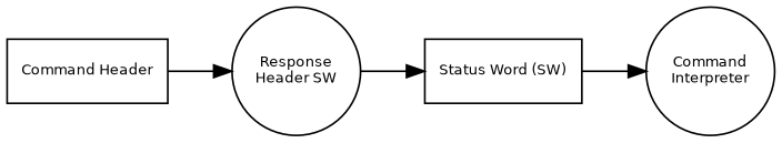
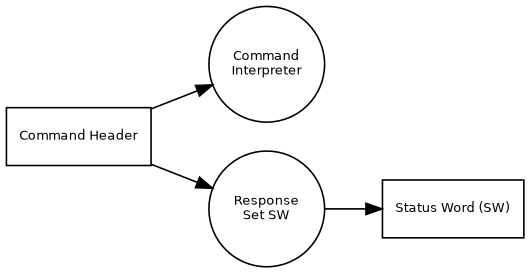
  digraph {
    rankdir=LR
    node [fontname="Bitstream Vera Sans" fontsize=8 shape=record]
    edge [fontcolor=Red fontname="Bitstream Vera Sans" fontsize=8]
    n1 [label="Command Header"]
    n2 [fixedsize=true label="Command\nInterpreter" shape=circle width=1]
-   n3 [fixedsize=true label="Response\nHeader SW" shape=circle width=1]
+   n3 [fixedsize=true label="Response\nSet SW" shape=circle width=1]
    n4 [label="Status Word (SW)"]
-   n4 -> n2
+   n1 -> n2
    n1 -> n3
    n3 -> n4
  }
